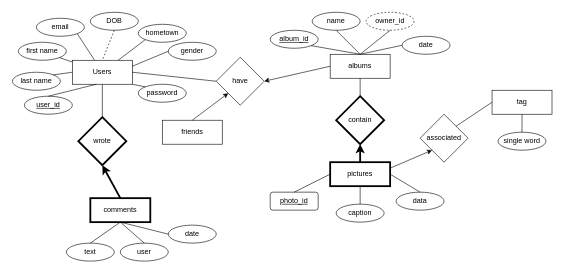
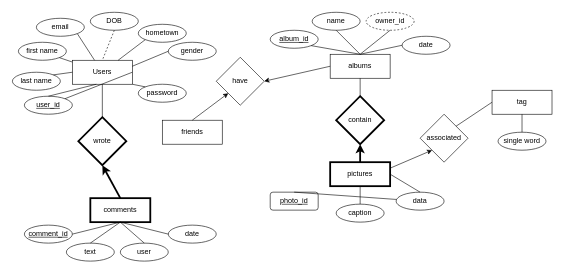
  <mxCell id="0" />
  <mxCell id="1" parent="0" />
- <mxCell id="2" style="edgeStyle=none;rounded=0;orthogonalLoop=1;jettySize=auto;html=1;exitX=1;exitY=0.5;exitDx=0;exitDy=0;entryX=0;entryY=0.5;entryDx=0;entryDy=0;startArrow=none;startFill=0;endArrow=none;endFill=0;" edge="1" parent="1" source="3" target="21"><mxGeometry relative="1" as="geometry" /></mxCell>
+ <mxCell id="2" style="edgeStyle=none;rounded=0;orthogonalLoop=1;jettySize=auto;html=1;exitX=1;exitY=0.5;exitDx=0;exitDy=0;startArrow=none;startFill=0;endArrow=none;endFill=0;" edge="1" parent="1" source="3" target="17"><mxGeometry relative="1" as="geometry" /></mxCell>
  <mxCell id="3" value="Users" style="rounded=0;whiteSpace=wrap;html=1;fillColor=none;" vertex="1" parent="1"><mxGeometry x="120" y="100" width="100" height="40" as="geometry" /></mxCell>
  <mxCell id="4" style="rounded=0;orthogonalLoop=1;jettySize=auto;html=1;exitX=1;exitY=1;exitDx=0;exitDy=0;startArrow=none;startFill=0;endArrow=none;endFill=0;" edge="1" parent="1" source="5" target="3"><mxGeometry relative="1" as="geometry" /></mxCell>
  <mxCell id="5" value="email" style="ellipse;whiteSpace=wrap;html=1;fillColor=none;" vertex="1" parent="1"><mxGeometry x="60" y="30" width="80" height="30" as="geometry" /></mxCell>
  <mxCell id="6" style="edgeStyle=none;rounded=0;orthogonalLoop=1;jettySize=auto;html=1;exitX=0.5;exitY=1;exitDx=0;exitDy=0;entryX=0.5;entryY=0;entryDx=0;entryDy=0;startArrow=none;startFill=0;endArrow=none;endFill=0;dashed=1;" edge="1" parent="1" source="7" target="3"><mxGeometry relative="1" as="geometry" /></mxCell>
  <mxCell id="7" value="DOB" style="ellipse;whiteSpace=wrap;html=1;fillColor=none;" vertex="1" parent="1"><mxGeometry x="150" y="20" width="80" height="30" as="geometry" /></mxCell>
  <mxCell id="8" style="edgeStyle=none;rounded=0;orthogonalLoop=1;jettySize=auto;html=1;exitX=0;exitY=0.5;exitDx=0;exitDy=0;entryX=1;entryY=0.25;entryDx=0;entryDy=0;startArrow=none;startFill=0;endArrow=none;endFill=0;" edge="1" parent="1" source="9" target="3"><mxGeometry relative="1" as="geometry" /></mxCell>
  <mxCell id="9" value="gender" style="ellipse;whiteSpace=wrap;html=1;fillColor=none;" vertex="1" parent="1"><mxGeometry x="280" y="70" width="80" height="30" as="geometry" /></mxCell>
  <mxCell id="10" style="edgeStyle=none;rounded=0;orthogonalLoop=1;jettySize=auto;html=1;exitX=0;exitY=1;exitDx=0;exitDy=0;startArrow=none;startFill=0;endArrow=none;endFill=0;" edge="1" parent="1" source="11" target="3"><mxGeometry relative="1" as="geometry" /></mxCell>
  <mxCell id="11" value="hometown" style="ellipse;whiteSpace=wrap;html=1;fillColor=none;" vertex="1" parent="1"><mxGeometry x="230" y="40" width="80" height="30" as="geometry" /></mxCell>
  <mxCell id="12" style="edgeStyle=none;rounded=0;orthogonalLoop=1;jettySize=auto;html=1;exitX=1;exitY=1;exitDx=0;exitDy=0;startArrow=none;startFill=0;endArrow=none;endFill=0;" edge="1" parent="1" source="13" target="3"><mxGeometry relative="1" as="geometry" /></mxCell>
  <mxCell id="13" value="first name" style="ellipse;whiteSpace=wrap;html=1;fillColor=none;" vertex="1" parent="1"><mxGeometry x="30" y="70" width="80" height="30" as="geometry" /></mxCell>
  <mxCell id="14" style="edgeStyle=none;rounded=0;orthogonalLoop=1;jettySize=auto;html=1;exitX=1;exitY=0;exitDx=0;exitDy=0;entryX=0;entryY=0.5;entryDx=0;entryDy=0;startArrow=none;startFill=0;endArrow=none;endFill=0;" edge="1" parent="1" source="15" target="3"><mxGeometry relative="1" as="geometry" /></mxCell>
  <mxCell id="15" value="last name" style="ellipse;whiteSpace=wrap;html=1;fillColor=none;" vertex="1" parent="1"><mxGeometry x="20" y="120" width="80" height="30" as="geometry" /></mxCell>
  <mxCell id="16" style="edgeStyle=none;rounded=0;orthogonalLoop=1;jettySize=auto;html=1;exitX=0.5;exitY=0;exitDx=0;exitDy=0;startArrow=none;startFill=0;endArrow=none;endFill=0;" edge="1" parent="1" source="17"><mxGeometry relative="1" as="geometry"><mxPoint x="160" y="140" as="targetPoint" /></mxGeometry></mxCell>
  <mxCell id="17" value="&lt;u&gt;user_id&lt;/u&gt;" style="ellipse;whiteSpace=wrap;html=1;fillColor=none;" vertex="1" parent="1"><mxGeometry x="40" y="160" width="80" height="30" as="geometry" /></mxCell>
  <mxCell id="18" style="edgeStyle=none;rounded=0;orthogonalLoop=1;jettySize=auto;html=1;exitX=0;exitY=0;exitDx=0;exitDy=0;entryX=1;entryY=1;entryDx=0;entryDy=0;startArrow=none;startFill=0;endArrow=none;endFill=0;" edge="1" parent="1" source="19" target="3"><mxGeometry relative="1" as="geometry" /></mxCell>
  <mxCell id="19" value="password" style="ellipse;whiteSpace=wrap;html=1;fillColor=none;" vertex="1" parent="1"><mxGeometry x="230" y="140" width="80" height="30" as="geometry" /></mxCell>
  <mxCell id="20" style="edgeStyle=none;rounded=0;orthogonalLoop=1;jettySize=auto;html=1;exitX=1;exitY=0.5;exitDx=0;exitDy=0;entryX=0;entryY=0.5;entryDx=0;entryDy=0;startArrow=classic;startFill=1;endArrow=none;endFill=0;" edge="1" parent="1" source="21" target="22"><mxGeometry relative="1" as="geometry" /></mxCell>
  <mxCell id="21" value="have" style="rhombus;whiteSpace=wrap;html=1;fillColor=none;" vertex="1" parent="1"><mxGeometry x="360" y="95" width="80" height="80" as="geometry" /></mxCell>
  <mxCell id="22" value="albums" style="rounded=0;whiteSpace=wrap;html=1;fillColor=none;" vertex="1" parent="1"><mxGeometry x="550" y="90" width="100" height="40" as="geometry" /></mxCell>
  <mxCell id="23" style="edgeStyle=none;rounded=0;orthogonalLoop=1;jettySize=auto;html=1;exitX=1;exitY=1;exitDx=0;exitDy=0;entryX=0.5;entryY=0;entryDx=0;entryDy=0;startArrow=none;startFill=0;endArrow=none;endFill=0;" edge="1" parent="1" source="24" target="22"><mxGeometry relative="1" as="geometry" /></mxCell>
  <mxCell id="24" value="&lt;u&gt;album_id&lt;/u&gt;" style="ellipse;whiteSpace=wrap;html=1;fillColor=none;" vertex="1" parent="1"><mxGeometry x="450" y="50" width="80" height="30" as="geometry" /></mxCell>
  <mxCell id="25" style="edgeStyle=none;rounded=0;orthogonalLoop=1;jettySize=auto;html=1;exitX=0.5;exitY=1;exitDx=0;exitDy=0;startArrow=none;startFill=0;endArrow=none;endFill=0;" edge="1" parent="1" source="26"><mxGeometry relative="1" as="geometry"><mxPoint x="600" y="90" as="targetPoint" /></mxGeometry></mxCell>
  <mxCell id="26" value="name" style="ellipse;whiteSpace=wrap;html=1;fillColor=none;" vertex="1" parent="1"><mxGeometry x="520" y="20" width="80" height="30" as="geometry" /></mxCell>
  <mxCell id="27" style="edgeStyle=none;rounded=0;orthogonalLoop=1;jettySize=auto;html=1;exitX=0.5;exitY=1;exitDx=0;exitDy=0;entryX=0.5;entryY=0;entryDx=0;entryDy=0;startArrow=none;startFill=0;endArrow=none;endFill=0;" edge="1" parent="1" source="28" target="22"><mxGeometry relative="1" as="geometry" /></mxCell>
  <mxCell id="28" value="owner_id" style="ellipse;whiteSpace=wrap;html=1;fillColor=none;dashed=1;" vertex="1" parent="1"><mxGeometry x="610" y="20" width="80" height="30" as="geometry" /></mxCell>
  <mxCell id="29" style="edgeStyle=none;rounded=0;orthogonalLoop=1;jettySize=auto;html=1;exitX=0;exitY=0.5;exitDx=0;exitDy=0;entryX=0.5;entryY=0;entryDx=0;entryDy=0;startArrow=none;startFill=0;endArrow=none;endFill=0;" edge="1" parent="1" source="30" target="22"><mxGeometry relative="1" as="geometry" /></mxCell>
  <mxCell id="30" value="date" style="ellipse;whiteSpace=wrap;html=1;fillColor=none;" vertex="1" parent="1"><mxGeometry x="670" y="60" width="80" height="30" as="geometry" /></mxCell>
  <mxCell id="31" style="edgeStyle=none;rounded=0;orthogonalLoop=1;jettySize=auto;html=1;exitX=0.5;exitY=0;exitDx=0;exitDy=0;entryX=0;entryY=1;entryDx=0;entryDy=0;startArrow=none;startFill=0;endArrow=classic;endFill=1;" edge="1" parent="1" source="32" target="21"><mxGeometry relative="1" as="geometry" /></mxCell>
  <mxCell id="32" value="friends" style="rounded=0;whiteSpace=wrap;html=1;fillColor=none;" vertex="1" parent="1"><mxGeometry x="270" y="200" width="100" height="40" as="geometry" /></mxCell>
  <mxCell id="33" value="pictures" style="rounded=0;whiteSpace=wrap;html=1;fillColor=none;strokeWidth=3;" vertex="1" parent="1"><mxGeometry x="550" y="270" width="100" height="40" as="geometry" /></mxCell>
  <mxCell id="34" style="edgeStyle=none;rounded=0;orthogonalLoop=1;jettySize=auto;html=1;exitX=0.5;exitY=0;exitDx=0;exitDy=0;entryX=1;entryY=0.5;entryDx=0;entryDy=0;startArrow=none;startFill=0;endArrow=none;endFill=0;" edge="1" parent="1" source="35" target="33"><mxGeometry relative="1" as="geometry" /></mxCell>
  <mxCell id="35" value="data" style="ellipse;whiteSpace=wrap;html=1;fillColor=none;" vertex="1" parent="1"><mxGeometry x="660" y="320" width="80" height="30" as="geometry" /></mxCell>
  <mxCell id="36" style="edgeStyle=none;rounded=0;orthogonalLoop=1;jettySize=auto;html=1;exitX=0.5;exitY=0;exitDx=0;exitDy=0;entryX=0.5;entryY=1;entryDx=0;entryDy=0;startArrow=none;startFill=0;endArrow=none;endFill=0;" edge="1" parent="1" source="37" target="33"><mxGeometry relative="1" as="geometry" /></mxCell>
  <mxCell id="37" value="caption" style="ellipse;whiteSpace=wrap;html=1;fillColor=none;" vertex="1" parent="1"><mxGeometry x="560" y="340" width="80" height="30" as="geometry" /></mxCell>
- <mxCell id="38" style="edgeStyle=none;rounded=0;orthogonalLoop=1;jettySize=auto;html=1;exitX=0.5;exitY=0;exitDx=0;exitDy=0;entryX=0;entryY=0.5;entryDx=0;entryDy=0;startArrow=none;startFill=0;endArrow=none;endFill=0;" edge="1" parent="1" source="39" target="33"><mxGeometry relative="1" as="geometry" /></mxCell>
+ <mxCell id="38" style="edgeStyle=none;rounded=0;orthogonalLoop=1;jettySize=auto;html=1;exitX=0.5;exitY=0;exitDx=0;exitDy=0;startArrow=none;startFill=0;endArrow=none;endFill=0;" edge="1" parent="1" source="39" target="35"><mxGeometry relative="1" as="geometry" /></mxCell>
  <mxCell id="39" value="&lt;u&gt;photo_id&lt;/u&gt;" style="whiteSpace=wrap;html=1;fillColor=none;rounded=1;" vertex="1" parent="1"><mxGeometry x="450" y="320" width="80" height="30" as="geometry" /></mxCell>
  <mxCell id="40" style="edgeStyle=none;rounded=0;orthogonalLoop=1;jettySize=auto;html=1;exitX=0.5;exitY=0;exitDx=0;exitDy=0;entryX=0.5;entryY=1;entryDx=0;entryDy=0;startArrow=none;startFill=0;endArrow=none;endFill=0;" edge="1" parent="1" source="42" target="22"><mxGeometry relative="1" as="geometry" /></mxCell>
  <mxCell id="41" style="edgeStyle=none;rounded=0;orthogonalLoop=1;jettySize=auto;html=1;exitX=0.5;exitY=1;exitDx=0;exitDy=0;entryX=0.5;entryY=0;entryDx=0;entryDy=0;startArrow=classic;startFill=1;endArrow=none;endFill=0;strokeWidth=3;" edge="1" parent="1" source="42" target="33"><mxGeometry relative="1" as="geometry" /></mxCell>
  <mxCell id="42" value="contain" style="rhombus;whiteSpace=wrap;html=1;fillColor=none;strokeWidth=3;" vertex="1" parent="1"><mxGeometry x="560" y="160" width="80" height="80" as="geometry" /></mxCell>
  <mxCell id="43" value="tag" style="rounded=0;whiteSpace=wrap;html=1;fillColor=none;" vertex="1" parent="1"><mxGeometry x="820" y="150" width="100" height="40" as="geometry" /></mxCell>
  <mxCell id="44" style="edgeStyle=none;rounded=0;orthogonalLoop=1;jettySize=auto;html=1;exitX=0.5;exitY=0;exitDx=0;exitDy=0;entryX=0.5;entryY=1;entryDx=0;entryDy=0;startArrow=none;startFill=0;endArrow=none;endFill=0;strokeWidth=1;" edge="1" parent="1" source="45" target="43"><mxGeometry relative="1" as="geometry" /></mxCell>
  <mxCell id="45" value="single word" style="ellipse;whiteSpace=wrap;html=1;fillColor=none;" vertex="1" parent="1"><mxGeometry x="830" y="220" width="80" height="30" as="geometry" /></mxCell>
  <mxCell id="46" style="edgeStyle=none;rounded=0;orthogonalLoop=1;jettySize=auto;html=1;exitX=0;exitY=1;exitDx=0;exitDy=0;entryX=1;entryY=0.25;entryDx=0;entryDy=0;startArrow=classic;startFill=1;endArrow=none;endFill=0;strokeWidth=1;" edge="1" parent="1" source="48" target="33"><mxGeometry relative="1" as="geometry" /></mxCell>
  <mxCell id="47" style="edgeStyle=none;rounded=0;orthogonalLoop=1;jettySize=auto;html=1;exitX=1;exitY=0;exitDx=0;exitDy=0;entryX=0;entryY=0.5;entryDx=0;entryDy=0;startArrow=none;startFill=0;endArrow=none;endFill=0;strokeWidth=1;" edge="1" parent="1" source="48" target="43"><mxGeometry relative="1" as="geometry" /></mxCell>
  <mxCell id="48" value="associated" style="rhombus;whiteSpace=wrap;html=1;fillColor=none;" vertex="1" parent="1"><mxGeometry x="700" y="190" width="80" height="80" as="geometry" /></mxCell>
  <mxCell id="49" style="edgeStyle=none;rounded=0;orthogonalLoop=1;jettySize=auto;html=1;exitX=0.5;exitY=1;exitDx=0;exitDy=0;entryX=0;entryY=0.5;entryDx=0;entryDy=0;startArrow=none;startFill=0;endArrow=none;endFill=0;strokeWidth=1;" edge="1" parent="1" source="51" target="58"><mxGeometry relative="1" as="geometry" /></mxCell>
  <mxCell id="50" style="edgeStyle=none;rounded=0;orthogonalLoop=1;jettySize=auto;html=1;exitX=0.5;exitY=0;exitDx=0;exitDy=0;entryX=0.5;entryY=1;entryDx=0;entryDy=0;startArrow=none;startFill=0;endArrow=classic;endFill=1;strokeWidth=3;" edge="1" parent="1" source="51" target="60"><mxGeometry relative="1" as="geometry" /></mxCell>
  <mxCell id="51" value="comments" style="rounded=0;whiteSpace=wrap;html=1;fillColor=none;strokeWidth=3;" vertex="1" parent="1"><mxGeometry x="150" y="330" width="100" height="40" as="geometry" /></mxCell>
+ <mxCell id="52" style="edgeStyle=none;rounded=0;orthogonalLoop=1;jettySize=auto;html=1;exitX=1;exitY=0.5;exitDx=0;exitDy=0;entryX=0.5;entryY=1;entryDx=0;entryDy=0;startArrow=none;startFill=0;endArrow=none;endFill=0;strokeWidth=1;" edge="1" parent="1" source="53" target="51"><mxGeometry relative="1" as="geometry" /></mxCell>
+ <mxCell id="53" value="&lt;u&gt;comment_id&lt;/u&gt;" style="ellipse;whiteSpace=wrap;html=1;fillColor=none;" vertex="1" parent="1"><mxGeometry x="40" y="375" width="80" height="30" as="geometry" /></mxCell>
  <mxCell id="54" style="edgeStyle=none;rounded=0;orthogonalLoop=1;jettySize=auto;html=1;exitX=0.5;exitY=0;exitDx=0;exitDy=0;entryX=0.5;entryY=1;entryDx=0;entryDy=0;startArrow=none;startFill=0;endArrow=none;endFill=0;strokeWidth=1;" edge="1" parent="1" source="55" target="51"><mxGeometry relative="1" as="geometry" /></mxCell>
  <mxCell id="55" value="text" style="ellipse;whiteSpace=wrap;html=1;fillColor=none;" vertex="1" parent="1"><mxGeometry x="110" y="405" width="80" height="30" as="geometry" /></mxCell>
  <mxCell id="56" style="edgeStyle=none;rounded=0;orthogonalLoop=1;jettySize=auto;html=1;exitX=0.5;exitY=0;exitDx=0;exitDy=0;entryX=0.5;entryY=1;entryDx=0;entryDy=0;startArrow=none;startFill=0;endArrow=none;endFill=0;strokeWidth=1;" edge="1" parent="1" source="57" target="51"><mxGeometry relative="1" as="geometry" /></mxCell>
  <mxCell id="57" value="user" style="ellipse;whiteSpace=wrap;html=1;fillColor=none;" vertex="1" parent="1"><mxGeometry x="200" y="405" width="80" height="30" as="geometry" /></mxCell>
  <mxCell id="58" value="date" style="ellipse;whiteSpace=wrap;html=1;fillColor=none;" vertex="1" parent="1"><mxGeometry x="280" y="375" width="80" height="30" as="geometry" /></mxCell>
  <mxCell id="59" style="edgeStyle=none;rounded=0;orthogonalLoop=1;jettySize=auto;html=1;exitX=0.5;exitY=0;exitDx=0;exitDy=0;entryX=0.5;entryY=1;entryDx=0;entryDy=0;startArrow=none;startFill=0;endArrow=none;endFill=0;strokeWidth=1;" edge="1" parent="1" source="60" target="3"><mxGeometry relative="1" as="geometry" /></mxCell>
  <mxCell id="60" value="wrote" style="rhombus;whiteSpace=wrap;html=1;fillColor=none;strokeWidth=3;" vertex="1" parent="1"><mxGeometry x="130" y="195" width="80" height="80" as="geometry" /></mxCell>
